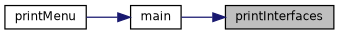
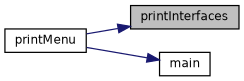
  digraph {
    rankdir=RL
    node [color=black fillcolor=white fontname=Helvetica fontsize=10 shape=record style=filled]
    edge [color=midnightblue dir=back fontname=Helvetica fontsize=10 labelfontname=Helvetica labelfontsize=10 style=solid]
    n1 [fillcolor=grey75 fontcolor=black height=0.2 label=printInterfaces width=0.4]
    n2 [height=0.2 label=printMenu width=0.4]
    n3 [height=0.2 label=main width=0.4]
-   n1 -> n3
+   n1 -> n2
    n3 -> n2
  }
